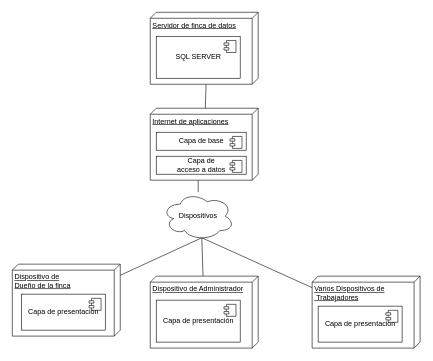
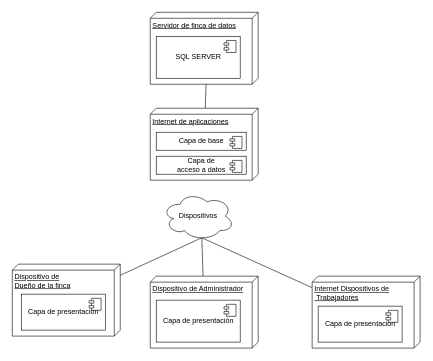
  <mxCell id="0" />
  <mxCell id="1" parent="0" />
  <mxCell id="2" style="edgeStyle=none;rounded=0;orthogonalLoop=1;jettySize=auto;html=1;entryX=0.55;entryY=0.95;entryDx=0;entryDy=0;entryPerimeter=0;endArrow=none;endFill=0;strokeColor=#000000;" parent="1" source="3" target="24" edge="1"><mxGeometry relative="1" as="geometry" /></mxCell>
  <mxCell id="3" value="Dispositivo de &lt;br&gt;Dueño de la finca" style="verticalAlign=top;align=left;spacingTop=8;spacingLeft=2;spacingRight=12;shape=cube;size=10;direction=south;fontStyle=4;html=1;" parent="1" vertex="1"><mxGeometry x="20" y="440" width="180" height="120" as="geometry" /></mxCell>
  <mxCell id="4" style="edgeStyle=none;rounded=0;orthogonalLoop=1;jettySize=auto;html=1;endArrow=none;endFill=0;strokeColor=#000000;entryX=0.55;entryY=0.95;entryDx=0;entryDy=0;entryPerimeter=0;" parent="1" source="5" target="24" edge="1"><mxGeometry relative="1" as="geometry"><mxPoint x="320" y="450" as="targetPoint" /></mxGeometry></mxCell>
  <mxCell id="5" value="Dispositivo de Administrador" style="verticalAlign=top;align=left;spacingTop=8;spacingLeft=2;spacingRight=12;shape=cube;size=10;direction=south;fontStyle=4;html=1;" parent="1" vertex="1"><mxGeometry x="250" y="460" width="180" height="120" as="geometry" /></mxCell>
  <mxCell id="6" style="edgeStyle=none;rounded=0;orthogonalLoop=1;jettySize=auto;html=1;endArrow=none;endFill=0;strokeColor=#000000;entryX=0.55;entryY=0.95;entryDx=0;entryDy=0;entryPerimeter=0;" parent="1" source="7" target="24" edge="1"><mxGeometry relative="1" as="geometry"><mxPoint x="320" y="460" as="targetPoint" /></mxGeometry></mxCell>
- <mxCell id="7" value="Varios Dispositivos de&lt;br&gt;&amp;nbsp;Trabajadores" style="verticalAlign=top;align=left;spacingTop=8;spacingLeft=2;spacingRight=12;shape=cube;size=10;direction=south;fontStyle=4;html=1;" parent="1" vertex="1"><mxGeometry x="520" y="460" width="180" height="120" as="geometry" /></mxCell>
+ <mxCell id="7" value="Internet Dispositivos de&lt;br&gt;&amp;nbsp;Trabajadores" style="verticalAlign=top;align=left;spacingTop=8;spacingLeft=2;spacingRight=12;shape=cube;size=10;direction=south;fontStyle=4;html=1;" parent="1" vertex="1"><mxGeometry x="520" y="460" width="180" height="120" as="geometry" /></mxCell>
  <mxCell id="8" style="edgeStyle=none;rounded=0;orthogonalLoop=1;jettySize=auto;html=1;entryX=1;entryY=0.483;entryDx=0;entryDy=0;entryPerimeter=0;endArrow=none;endFill=0;strokeColor=#000000;" parent="1" source="10" target="11" edge="1"><mxGeometry relative="1" as="geometry" /></mxCell>
- <mxCell id="9" style="edgeStyle=orthogonalEdgeStyle;rounded=0;orthogonalLoop=1;jettySize=auto;html=1;endArrow=none;endFill=0;" parent="1" source="10" target="24" edge="1"><mxGeometry relative="1" as="geometry"><Array as="points"><mxPoint x="330" y="310" /><mxPoint x="330" y="310" /></Array></mxGeometry></mxCell>
  <mxCell id="10" value="Internet de aplicaciones" style="verticalAlign=top;align=left;spacingTop=8;spacingLeft=2;spacingRight=12;shape=cube;size=10;direction=south;fontStyle=4;html=1;" parent="1" vertex="1"><mxGeometry x="250" y="180" width="180" height="120" as="geometry" /></mxCell>
  <mxCell id="11" value="Servidor de finca de datos" style="verticalAlign=top;align=left;spacingTop=8;spacingLeft=2;spacingRight=12;shape=cube;size=10;direction=south;fontStyle=4;html=1;" parent="1" vertex="1"><mxGeometry x="250" y="20" width="180" height="120" as="geometry" /></mxCell>
  <mxCell id="12" value="SQL SERVER" style="html=1;dropTarget=0;" parent="1" vertex="1"><mxGeometry x="260" y="60" width="140" height="70" as="geometry" /></mxCell>
  <mxCell id="13" value="" style="shape=component;jettyWidth=8;jettyHeight=4;" parent="12" vertex="1"><mxGeometry x="1" width="20" height="20" relative="1" as="geometry"><mxPoint x="-27" y="7" as="offset" /></mxGeometry></mxCell>
  <mxCell id="14" value="Capa de base" style="html=1;dropTarget=0;" parent="1" vertex="1"><mxGeometry x="260" y="220" width="150" height="30" as="geometry" /></mxCell>
  <mxCell id="15" value="" style="shape=component;jettyWidth=8;jettyHeight=4;" parent="14" vertex="1"><mxGeometry x="1" width="20" height="20" relative="1" as="geometry"><mxPoint x="-27" y="7" as="offset" /></mxGeometry></mxCell>
  <mxCell id="16" value="Capa de presentación" style="html=1;dropTarget=0;" parent="1" vertex="1"><mxGeometry x="35" y="490" width="140" height="60" as="geometry" /></mxCell>
  <mxCell id="17" value="" style="shape=component;jettyWidth=8;jettyHeight=4;" parent="16" vertex="1"><mxGeometry x="1" width="20" height="20" relative="1" as="geometry"><mxPoint x="-27" y="7" as="offset" /></mxGeometry></mxCell>
  <mxCell id="18" value="Capa de presentación" style="html=1;dropTarget=0;" parent="1" vertex="1"><mxGeometry x="260" y="500" width="140" height="70" as="geometry" /></mxCell>
  <mxCell id="19" value="" style="shape=component;jettyWidth=8;jettyHeight=4;" parent="18" vertex="1"><mxGeometry x="1" width="20" height="20" relative="1" as="geometry"><mxPoint x="-27" y="7" as="offset" /></mxGeometry></mxCell>
  <mxCell id="20" value="Capa de presentación" style="html=1;dropTarget=0;" parent="1" vertex="1"><mxGeometry x="530" y="510" width="140" height="60" as="geometry" /></mxCell>
  <mxCell id="21" value="" style="shape=component;jettyWidth=8;jettyHeight=4;" parent="20" vertex="1"><mxGeometry x="1" width="20" height="20" relative="1" as="geometry"><mxPoint x="-27" y="7" as="offset" /></mxGeometry></mxCell>
  <mxCell id="22" value="Capa de &lt;br&gt;acceso a datos" style="html=1;dropTarget=0;" parent="1" vertex="1"><mxGeometry x="260" y="260" width="150" height="30" as="geometry" /></mxCell>
  <mxCell id="23" value="" style="shape=component;jettyWidth=8;jettyHeight=4;" parent="22" vertex="1"><mxGeometry x="1" width="20" height="20" relative="1" as="geometry"><mxPoint x="-27" y="7" as="offset" /></mxGeometry></mxCell>
  <mxCell id="24" value="Dispositivos" style="ellipse;shape=cloud;whiteSpace=wrap;html=1;" parent="1" vertex="1"><mxGeometry x="270" y="320" width="120" height="80" as="geometry" /></mxCell>
